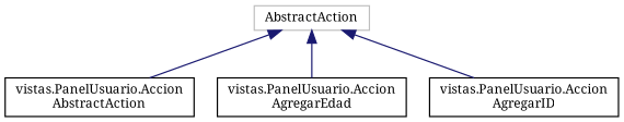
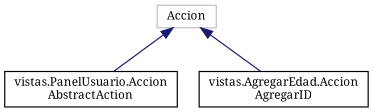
  digraph {
    fontname="Noto Serif"
    rankdir=TB
    node [color=black fillcolor=white fontname="Noto Serif" fontsize=10 shape=record style=filled]
    edge [color=midnightblue dir=back fontname="Noto Serif" fontsize=10 labelfontname=Helvetica labelfontsize=10 style=solid]
-   n1 [color=grey75 height=0.2 label=AbstractAction width=0.4]
+   n1 [color=grey75 height=0.2 label=Accion width=0.4]
    n2 [height=0.2 label="vistas.PanelUsuario.Accion\lAbstractAction" width=0.4]
-   n3 [height=0.2 label="vistas.PanelUsuario.Accion\lAgregarEdad" width=0.4]
-   n4 [height=0.2 label="vistas.PanelUsuario.Accion\lAgregarID" width=0.4]
+   n4 [height=0.2 label="vistas.AgregarEdad.Accion\lAgregarID" width=0.4]
    n1 -> n2
-   n1 -> n3
    n1 -> n4
  }
